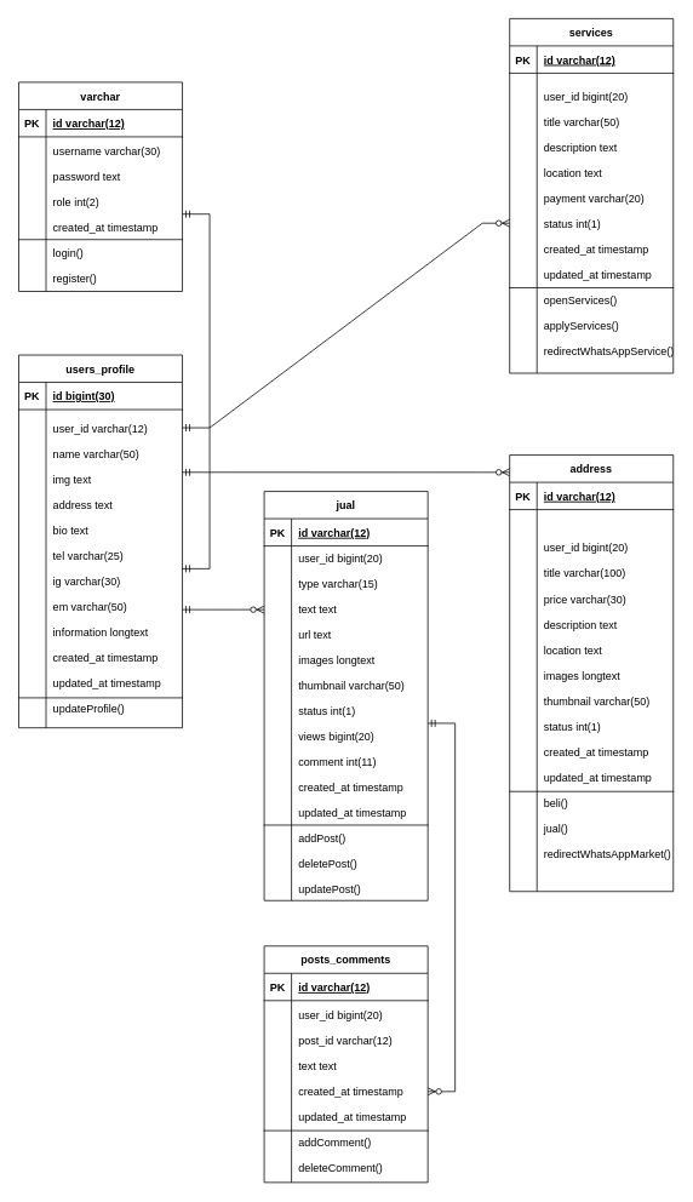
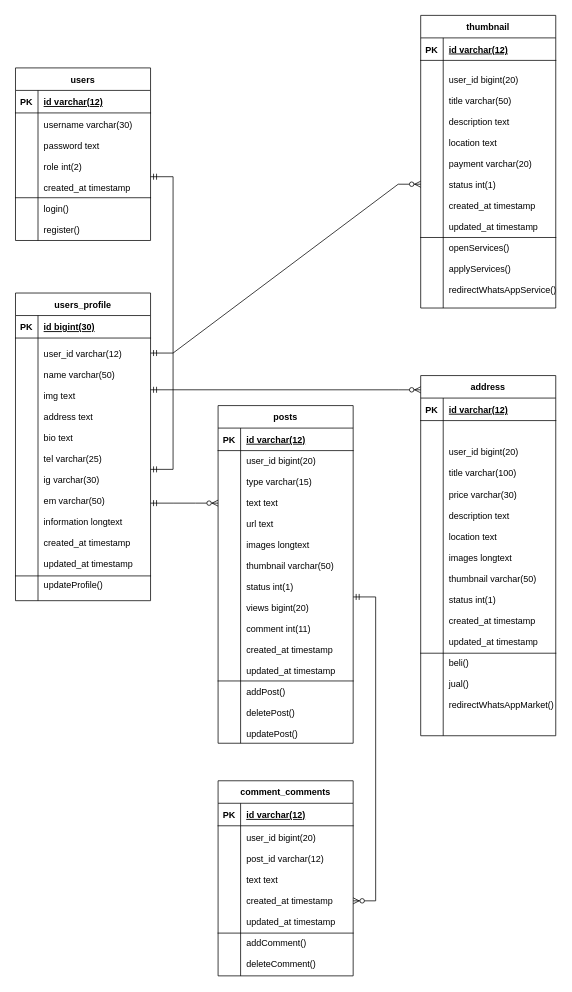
  <mxCell id="0" />
  <mxCell id="1" parent="0" />
- <mxCell id="2" value="varchar" style="shape=table;startSize=30;container=1;collapsible=1;childLayout=tableLayout;fixedRows=1;rowLines=0;fontStyle=1;align=center;resizeLast=1;" parent="1" vertex="1"><mxGeometry x="20" y="90" width="180" height="230" as="geometry" /></mxCell>
+ <mxCell id="2" value="users" style="shape=table;startSize=30;container=1;collapsible=1;childLayout=tableLayout;fixedRows=1;rowLines=0;fontStyle=1;align=center;resizeLast=1;" parent="1" vertex="1"><mxGeometry x="20" y="90" width="180" height="230" as="geometry" /></mxCell>
  <mxCell id="3" value="" style="shape=tableRow;horizontal=0;startSize=0;swimlaneHead=0;swimlaneBody=0;fillColor=none;collapsible=0;dropTarget=0;points=[[0,0.5],[1,0.5]];portConstraint=eastwest;top=0;left=0;right=0;bottom=1;" parent="2" vertex="1"><mxGeometry y="30" width="180" height="30" as="geometry" /></mxCell>
  <mxCell id="4" value="PK" style="shape=partialRectangle;connectable=0;fillColor=none;top=0;left=0;bottom=0;right=0;fontStyle=1;overflow=hidden;" parent="3" vertex="1"><mxGeometry width="30" height="30" as="geometry"><mxRectangle width="30" height="30" as="alternateBounds" /></mxGeometry></mxCell>
  <mxCell id="5" value="id varchar(12)" style="shape=partialRectangle;connectable=0;fillColor=none;top=0;left=0;bottom=0;right=0;align=left;spacingLeft=6;fontStyle=5;overflow=hidden;" parent="3" vertex="1"><mxGeometry x="30" width="150" height="30" as="geometry"><mxRectangle width="150" height="30" as="alternateBounds" /></mxGeometry></mxCell>
  <mxCell id="6" value="" style="shape=tableRow;horizontal=0;startSize=0;swimlaneHead=0;swimlaneBody=0;fillColor=none;collapsible=0;dropTarget=0;points=[[0,0.5],[1,0.5]];portConstraint=eastwest;top=0;left=0;right=0;bottom=0;" parent="2" vertex="1"><mxGeometry y="60" width="180" height="170" as="geometry" /></mxCell>
  <mxCell id="7" value="" style="shape=partialRectangle;connectable=0;fillColor=none;top=0;left=0;bottom=0;right=0;editable=1;overflow=hidden;" parent="6" vertex="1"><mxGeometry width="30" height="170" as="geometry"><mxRectangle width="30" height="170" as="alternateBounds" /></mxGeometry></mxCell>
  <mxCell id="8" value="username varchar(30)&#10;&#10;password text&#10;&#10;role int(2)&#10;&#10;created_at timestamp&#10;&#10;login()&#10;&#10;register()" style="shape=partialRectangle;connectable=0;fillColor=none;top=0;left=0;bottom=0;right=0;align=left;spacingLeft=6;overflow=hidden;" parent="6" vertex="1"><mxGeometry x="30" width="150" height="170" as="geometry"><mxRectangle width="150" height="170" as="alternateBounds" /></mxGeometry></mxCell>
  <mxCell id="9" value="users_profile" style="shape=table;startSize=30;container=1;collapsible=1;childLayout=tableLayout;fixedRows=1;rowLines=0;fontStyle=1;align=center;resizeLast=1;" parent="1" vertex="1"><mxGeometry x="20" y="390" width="180" height="410" as="geometry" /></mxCell>
  <mxCell id="10" value="" style="shape=tableRow;horizontal=0;startSize=0;swimlaneHead=0;swimlaneBody=0;fillColor=none;collapsible=0;dropTarget=0;points=[[0,0.5],[1,0.5]];portConstraint=eastwest;top=0;left=0;right=0;bottom=1;" parent="9" vertex="1"><mxGeometry y="30" width="180" height="30" as="geometry" /></mxCell>
  <mxCell id="11" value="PK" style="shape=partialRectangle;connectable=0;fillColor=none;top=0;left=0;bottom=0;right=0;fontStyle=1;overflow=hidden;" parent="10" vertex="1"><mxGeometry width="30" height="30" as="geometry"><mxRectangle width="30" height="30" as="alternateBounds" /></mxGeometry></mxCell>
  <mxCell id="12" value="id bigint(30)" style="shape=partialRectangle;connectable=0;fillColor=none;top=0;left=0;bottom=0;right=0;align=left;spacingLeft=6;fontStyle=5;overflow=hidden;" parent="10" vertex="1"><mxGeometry x="30" width="150" height="30" as="geometry"><mxRectangle width="150" height="30" as="alternateBounds" /></mxGeometry></mxCell>
  <mxCell id="13" value="" style="shape=tableRow;horizontal=0;startSize=0;swimlaneHead=0;swimlaneBody=0;fillColor=none;collapsible=0;dropTarget=0;points=[[0,0.5],[1,0.5]];portConstraint=eastwest;top=0;left=0;right=0;bottom=0;" parent="9" vertex="1"><mxGeometry y="60" width="180" height="350" as="geometry" /></mxCell>
  <mxCell id="14" value="" style="shape=partialRectangle;connectable=0;fillColor=none;top=0;left=0;bottom=0;right=0;editable=1;overflow=hidden;" parent="13" vertex="1"><mxGeometry width="30" height="350" as="geometry"><mxRectangle width="30" height="350" as="alternateBounds" /></mxGeometry></mxCell>
  <mxCell id="15" value="user_id varchar(12)&#10;&#10;name varchar(50)&#10;&#10;img text&#10;&#10;address text&#10;&#10;bio text&#10;&#10;tel varchar(25)&#10;&#10;ig varchar(30)&#10;&#10;em varchar(50)&#10;&#10;information longtext&#10;&#10;created_at timestamp&#10;&#10;updated_at timestamp&#10;&#10;updateProfile()" style="shape=partialRectangle;connectable=0;fillColor=none;top=0;left=0;bottom=0;right=0;align=left;spacingLeft=6;overflow=hidden;" parent="13" vertex="1"><mxGeometry x="30" width="150" height="350" as="geometry"><mxRectangle width="150" height="350" as="alternateBounds" /></mxGeometry></mxCell>
- <mxCell id="16" value="services" style="shape=table;startSize=30;container=1;collapsible=1;childLayout=tableLayout;fixedRows=1;rowLines=0;fontStyle=1;align=center;resizeLast=1;" parent="1" vertex="1"><mxGeometry x="560" y="20" width="180" height="390" as="geometry" /></mxCell>
+ <mxCell id="16" value="thumbnail" style="shape=table;startSize=30;container=1;collapsible=1;childLayout=tableLayout;fixedRows=1;rowLines=0;fontStyle=1;align=center;resizeLast=1;" parent="1" vertex="1"><mxGeometry x="560" y="20" width="180" height="390" as="geometry" /></mxCell>
  <mxCell id="17" value="" style="shape=tableRow;horizontal=0;startSize=0;swimlaneHead=0;swimlaneBody=0;fillColor=none;collapsible=0;dropTarget=0;points=[[0,0.5],[1,0.5]];portConstraint=eastwest;top=0;left=0;right=0;bottom=1;" parent="16" vertex="1"><mxGeometry y="30" width="180" height="30" as="geometry" /></mxCell>
  <mxCell id="18" value="PK" style="shape=partialRectangle;connectable=0;fillColor=none;top=0;left=0;bottom=0;right=0;fontStyle=1;overflow=hidden;" parent="17" vertex="1"><mxGeometry width="30" height="30" as="geometry"><mxRectangle width="30" height="30" as="alternateBounds" /></mxGeometry></mxCell>
  <mxCell id="19" value="id varchar(12)" style="shape=partialRectangle;connectable=0;fillColor=none;top=0;left=0;bottom=0;right=0;align=left;spacingLeft=6;fontStyle=5;overflow=hidden;" parent="17" vertex="1"><mxGeometry x="30" width="150" height="30" as="geometry"><mxRectangle width="150" height="30" as="alternateBounds" /></mxGeometry></mxCell>
  <mxCell id="20" value="" style="shape=tableRow;horizontal=0;startSize=0;swimlaneHead=0;swimlaneBody=0;fillColor=none;collapsible=0;dropTarget=0;points=[[0,0.5],[1,0.5]];portConstraint=eastwest;top=0;left=0;right=0;bottom=0;" parent="16" vertex="1"><mxGeometry y="60" width="180" height="330" as="geometry" /></mxCell>
  <mxCell id="21" value="" style="shape=partialRectangle;connectable=0;fillColor=none;top=0;left=0;bottom=0;right=0;editable=1;overflow=hidden;" parent="20" vertex="1"><mxGeometry width="30" height="330" as="geometry"><mxRectangle width="30" height="330" as="alternateBounds" /></mxGeometry></mxCell>
  <mxCell id="22" value="user_id bigint(20)&#10;&#10;title varchar(50)&#10;&#10;description text&#10;&#10;location text&#10;&#10;payment varchar(20)&#10;&#10;status int(1)&#10;&#10;created_at timestamp&#10;&#10;updated_at timestamp&#10;&#10;openServices()&#10;&#10;applyServices()&#10;&#10;redirectWhatsAppService()" style="shape=partialRectangle;connectable=0;fillColor=none;top=0;left=0;bottom=0;right=0;align=left;spacingLeft=6;overflow=hidden;" parent="20" vertex="1"><mxGeometry x="30" width="150" height="330" as="geometry"><mxRectangle width="150" height="330" as="alternateBounds" /></mxGeometry></mxCell>
  <mxCell id="23" value="address" style="shape=table;startSize=30;container=1;collapsible=1;childLayout=tableLayout;fixedRows=1;rowLines=0;fontStyle=1;align=center;resizeLast=1;" parent="1" vertex="1"><mxGeometry x="560" y="500" width="180" height="480" as="geometry" /></mxCell>
  <mxCell id="24" value="" style="shape=tableRow;horizontal=0;startSize=0;swimlaneHead=0;swimlaneBody=0;fillColor=none;collapsible=0;dropTarget=0;points=[[0,0.5],[1,0.5]];portConstraint=eastwest;top=0;left=0;right=0;bottom=1;" parent="23" vertex="1"><mxGeometry y="30" width="180" height="30" as="geometry" /></mxCell>
  <mxCell id="25" value="PK" style="shape=partialRectangle;connectable=0;fillColor=none;top=0;left=0;bottom=0;right=0;fontStyle=1;overflow=hidden;" parent="24" vertex="1"><mxGeometry width="30" height="30" as="geometry"><mxRectangle width="30" height="30" as="alternateBounds" /></mxGeometry></mxCell>
  <mxCell id="26" value="id varchar(12)" style="shape=partialRectangle;connectable=0;fillColor=none;top=0;left=0;bottom=0;right=0;align=left;spacingLeft=6;fontStyle=5;overflow=hidden;" parent="24" vertex="1"><mxGeometry x="30" width="150" height="30" as="geometry"><mxRectangle width="150" height="30" as="alternateBounds" /></mxGeometry></mxCell>
  <mxCell id="27" value="" style="shape=tableRow;horizontal=0;startSize=0;swimlaneHead=0;swimlaneBody=0;fillColor=none;collapsible=0;dropTarget=0;points=[[0,0.5],[1,0.5]];portConstraint=eastwest;top=0;left=0;right=0;bottom=0;" parent="23" vertex="1"><mxGeometry y="60" width="180" height="420" as="geometry" /></mxCell>
  <mxCell id="28" value="" style="shape=partialRectangle;connectable=0;fillColor=none;top=0;left=0;bottom=0;right=0;editable=1;overflow=hidden;" parent="27" vertex="1"><mxGeometry width="30" height="420" as="geometry"><mxRectangle width="30" height="420" as="alternateBounds" /></mxGeometry></mxCell>
  <mxCell id="29" value="user_id bigint(20)&#10;&#10;title varchar(100)&#10;&#10;price varchar(30)&#10;&#10;description text&#10;&#10;location text&#10;&#10;images longtext&#10;&#10;thumbnail varchar(50)&#10;&#10;status int(1)&#10;&#10;created_at timestamp&#10;&#10;updated_at timestamp&#10;&#10;beli()&#10;&#10;jual()&#10;&#10;redirectWhatsAppMarket()" style="shape=partialRectangle;connectable=0;fillColor=none;top=0;left=0;bottom=0;right=0;align=left;spacingLeft=6;overflow=hidden;" parent="27" vertex="1"><mxGeometry x="30" width="150" height="420" as="geometry"><mxRectangle width="150" height="420" as="alternateBounds" /></mxGeometry></mxCell>
- <mxCell id="30" value="jual" style="shape=table;startSize=30;container=1;collapsible=1;childLayout=tableLayout;fixedRows=1;rowLines=0;fontStyle=1;align=center;resizeLast=1;" parent="1" vertex="1"><mxGeometry x="290" y="540" width="180" height="450" as="geometry" /></mxCell>
+ <mxCell id="30" value="posts" style="shape=table;startSize=30;container=1;collapsible=1;childLayout=tableLayout;fixedRows=1;rowLines=0;fontStyle=1;align=center;resizeLast=1;" parent="1" vertex="1"><mxGeometry x="290" y="540" width="180" height="450" as="geometry" /></mxCell>
  <mxCell id="31" value="" style="shape=tableRow;horizontal=0;startSize=0;swimlaneHead=0;swimlaneBody=0;fillColor=none;collapsible=0;dropTarget=0;points=[[0,0.5],[1,0.5]];portConstraint=eastwest;top=0;left=0;right=0;bottom=1;" parent="30" vertex="1"><mxGeometry y="30" width="180" height="30" as="geometry" /></mxCell>
  <mxCell id="32" value="PK" style="shape=partialRectangle;connectable=0;fillColor=none;top=0;left=0;bottom=0;right=0;fontStyle=1;overflow=hidden;" parent="31" vertex="1"><mxGeometry width="30" height="30" as="geometry"><mxRectangle width="30" height="30" as="alternateBounds" /></mxGeometry></mxCell>
  <mxCell id="33" value="id varchar(12)" style="shape=partialRectangle;connectable=0;fillColor=none;top=0;left=0;bottom=0;right=0;align=left;spacingLeft=6;fontStyle=5;overflow=hidden;" parent="31" vertex="1"><mxGeometry x="30" width="150" height="30" as="geometry"><mxRectangle width="150" height="30" as="alternateBounds" /></mxGeometry></mxCell>
  <mxCell id="34" value="" style="shape=tableRow;horizontal=0;startSize=0;swimlaneHead=0;swimlaneBody=0;fillColor=none;collapsible=0;dropTarget=0;points=[[0,0.5],[1,0.5]];portConstraint=eastwest;top=0;left=0;right=0;bottom=0;" parent="30" vertex="1"><mxGeometry y="60" width="180" height="390" as="geometry" /></mxCell>
  <mxCell id="35" value="" style="shape=partialRectangle;connectable=0;fillColor=none;top=0;left=0;bottom=0;right=0;editable=1;overflow=hidden;" parent="34" vertex="1"><mxGeometry width="30" height="390" as="geometry"><mxRectangle width="30" height="390" as="alternateBounds" /></mxGeometry></mxCell>
  <mxCell id="36" value="user_id bigint(20)&#10;&#10;type varchar(15)&#10;&#10;text text&#10;&#10;url text&#10;&#10;images longtext&#10;&#10;thumbnail varchar(50)&#10;&#10;status int(1)&#10;&#10;views bigint(20)&#10;&#10;comment int(11)&#10;&#10;created_at timestamp&#10;&#10;updated_at timestamp&#10;&#10;addPost()&#10;&#10;deletePost()&#10;&#10;updatePost()" style="shape=partialRectangle;connectable=0;fillColor=none;top=0;left=0;bottom=0;right=0;align=left;spacingLeft=6;overflow=hidden;" parent="34" vertex="1"><mxGeometry x="30" width="150" height="390" as="geometry"><mxRectangle width="150" height="390" as="alternateBounds" /></mxGeometry></mxCell>
- <mxCell id="37" value="posts_comments" style="shape=table;startSize=30;container=1;collapsible=1;childLayout=tableLayout;fixedRows=1;rowLines=0;fontStyle=1;align=center;resizeLast=1;" parent="1" vertex="1"><mxGeometry x="290" y="1040" width="180" height="260" as="geometry" /></mxCell>
+ <mxCell id="37" value="comment_comments" style="shape=table;startSize=30;container=1;collapsible=1;childLayout=tableLayout;fixedRows=1;rowLines=0;fontStyle=1;align=center;resizeLast=1;" parent="1" vertex="1"><mxGeometry x="290" y="1040" width="180" height="260" as="geometry" /></mxCell>
  <mxCell id="38" value="" style="shape=tableRow;horizontal=0;startSize=0;swimlaneHead=0;swimlaneBody=0;fillColor=none;collapsible=0;dropTarget=0;points=[[0,0.5],[1,0.5]];portConstraint=eastwest;top=0;left=0;right=0;bottom=1;" parent="37" vertex="1"><mxGeometry y="30" width="180" height="30" as="geometry" /></mxCell>
  <mxCell id="39" value="PK" style="shape=partialRectangle;connectable=0;fillColor=none;top=0;left=0;bottom=0;right=0;fontStyle=1;overflow=hidden;" parent="38" vertex="1"><mxGeometry width="30" height="30" as="geometry"><mxRectangle width="30" height="30" as="alternateBounds" /></mxGeometry></mxCell>
  <mxCell id="40" value="id varchar(12)" style="shape=partialRectangle;connectable=0;fillColor=none;top=0;left=0;bottom=0;right=0;align=left;spacingLeft=6;fontStyle=5;overflow=hidden;" parent="38" vertex="1"><mxGeometry x="30" width="150" height="30" as="geometry"><mxRectangle width="150" height="30" as="alternateBounds" /></mxGeometry></mxCell>
  <mxCell id="41" value="" style="shape=tableRow;horizontal=0;startSize=0;swimlaneHead=0;swimlaneBody=0;fillColor=none;collapsible=0;dropTarget=0;points=[[0,0.5],[1,0.5]];portConstraint=eastwest;top=0;left=0;right=0;bottom=0;" parent="37" vertex="1"><mxGeometry y="60" width="180" height="200" as="geometry" /></mxCell>
  <mxCell id="42" value="" style="shape=partialRectangle;connectable=0;fillColor=none;top=0;left=0;bottom=0;right=0;editable=1;overflow=hidden;" parent="41" vertex="1"><mxGeometry width="30" height="200" as="geometry"><mxRectangle width="30" height="200" as="alternateBounds" /></mxGeometry></mxCell>
  <mxCell id="43" value="user_id bigint(20)&#10;&#10;post_id varchar(12)&#10;&#10;text text&#10;&#10;created_at timestamp&#10;&#10;updated_at timestamp&#10;&#10;addComment()&#10;&#10;deleteComment()" style="shape=partialRectangle;connectable=0;fillColor=none;top=0;left=0;bottom=0;right=0;align=left;spacingLeft=6;overflow=hidden;fontStyle=0" parent="41" vertex="1"><mxGeometry x="30" width="150" height="200" as="geometry"><mxRectangle width="150" height="200" as="alternateBounds" /></mxGeometry></mxCell>
  <mxCell id="44" value="" style="edgeStyle=entityRelationEdgeStyle;fontSize=12;html=1;endArrow=ERmandOne;startArrow=ERmandOne;rounded=0;" parent="1" source="13" target="6" edge="1"><mxGeometry width="100" height="100" relative="1" as="geometry"><mxPoint x="15" y="640" as="sourcePoint" /><mxPoint x="340" y="310" as="targetPoint" /></mxGeometry></mxCell>
  <mxCell id="45" value="" style="edgeStyle=entityRelationEdgeStyle;fontSize=12;html=1;endArrow=ERzeroToMany;startArrow=ERmandOne;rounded=0;exitX=1;exitY=0.197;exitDx=0;exitDy=0;exitPerimeter=0;" parent="1" source="13" edge="1"><mxGeometry width="100" height="100" relative="1" as="geometry"><mxPoint x="490" y="630" as="sourcePoint" /><mxPoint x="560" y="519" as="targetPoint" /></mxGeometry></mxCell>
  <mxCell id="46" value="" style="edgeStyle=entityRelationEdgeStyle;fontSize=12;html=1;endArrow=ERzeroToMany;startArrow=ERmandOne;rounded=0;exitX=1;exitY=0.197;exitDx=0;exitDy=0;exitPerimeter=0;entryX=0;entryY=0.5;entryDx=0;entryDy=0;" parent="1" target="20" edge="1"><mxGeometry width="100" height="100" relative="1" as="geometry"><mxPoint x="200" y="470" as="sourcePoint" /><mxPoint x="560" y="470.93" as="targetPoint" /></mxGeometry></mxCell>
  <mxCell id="47" value="" style="edgeStyle=entityRelationEdgeStyle;fontSize=12;html=1;endArrow=ERzeroToMany;startArrow=ERmandOne;rounded=0;exitX=1;exitY=0.197;exitDx=0;exitDy=0;exitPerimeter=0;" parent="1" edge="1"><mxGeometry width="100" height="100" relative="1" as="geometry"><mxPoint x="200" y="670" as="sourcePoint" /><mxPoint x="290" y="670" as="targetPoint" /></mxGeometry></mxCell>
  <mxCell id="48" value="" style="edgeStyle=entityRelationEdgeStyle;fontSize=12;html=1;endArrow=ERzeroToMany;startArrow=ERmandOne;rounded=0;" parent="1" source="34" target="41" edge="1"><mxGeometry width="100" height="100" relative="1" as="geometry"><mxPoint x="570" y="1000" as="sourcePoint" /><mxPoint x="670" y="900" as="targetPoint" /></mxGeometry></mxCell>
  <mxCell id="49" value="" style="shape=tableRow;horizontal=0;startSize=0;swimlaneHead=0;swimlaneBody=0;fillColor=none;collapsible=0;dropTarget=0;points=[[0,0.5],[1,0.5]];portConstraint=eastwest;top=0;left=0;right=0;bottom=1;" vertex="1" parent="1"><mxGeometry x="560" y="840" width="180" height="30" as="geometry" /></mxCell>
  <mxCell id="50" value="" style="shape=tableRow;horizontal=0;startSize=0;swimlaneHead=0;swimlaneBody=0;fillColor=none;collapsible=0;dropTarget=0;points=[[0,0.5],[1,0.5]];portConstraint=eastwest;top=0;left=0;right=0;bottom=1;" vertex="1" parent="1"><mxGeometry x="20" y="233" width="180" height="30" as="geometry" /></mxCell>
  <mxCell id="51" value="" style="shape=tableRow;horizontal=0;startSize=0;swimlaneHead=0;swimlaneBody=0;fillColor=none;collapsible=0;dropTarget=0;points=[[0,0.5],[1,0.5]];portConstraint=eastwest;top=0;left=0;right=0;bottom=1;" vertex="1" parent="1"><mxGeometry x="560" y="286" width="180" height="30" as="geometry" /></mxCell>
  <mxCell id="52" value="" style="shape=tableRow;horizontal=0;startSize=0;swimlaneHead=0;swimlaneBody=0;fillColor=none;collapsible=0;dropTarget=0;points=[[0,0.5],[1,0.5]];portConstraint=eastwest;top=0;left=0;right=0;bottom=1;" vertex="1" parent="1"><mxGeometry x="20" y="737" width="180" height="30" as="geometry" /></mxCell>
  <mxCell id="53" value="" style="shape=tableRow;horizontal=0;startSize=0;swimlaneHead=0;swimlaneBody=0;fillColor=none;collapsible=0;dropTarget=0;points=[[0,0.5],[1,0.5]];portConstraint=eastwest;top=0;left=0;right=0;bottom=1;" vertex="1" parent="1"><mxGeometry x="290" y="1213" width="180" height="30" as="geometry" /></mxCell>
  <mxCell id="54" value="" style="shape=tableRow;horizontal=0;startSize=0;swimlaneHead=0;swimlaneBody=0;fillColor=none;collapsible=0;dropTarget=0;points=[[0,0.5],[1,0.5]];portConstraint=eastwest;top=0;left=0;right=0;bottom=1;" vertex="1" parent="1"><mxGeometry x="290" y="877" width="180" height="30" as="geometry" /></mxCell>
